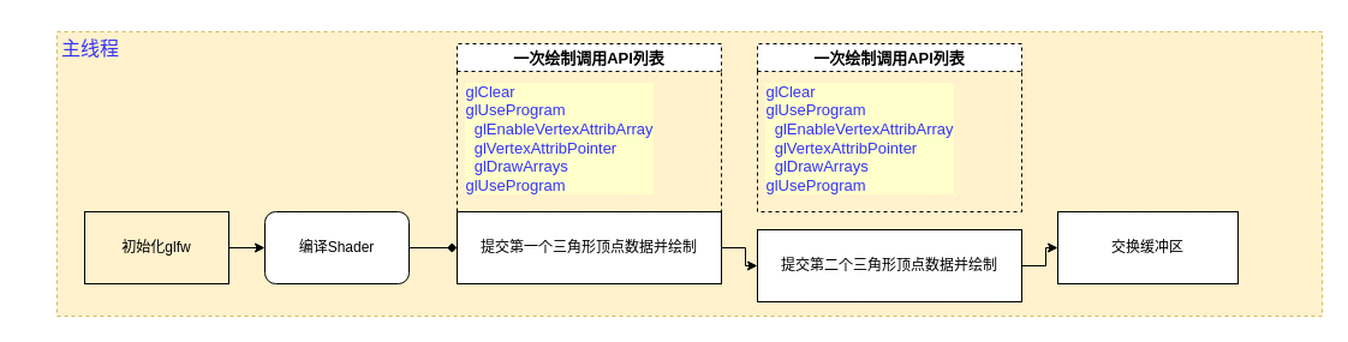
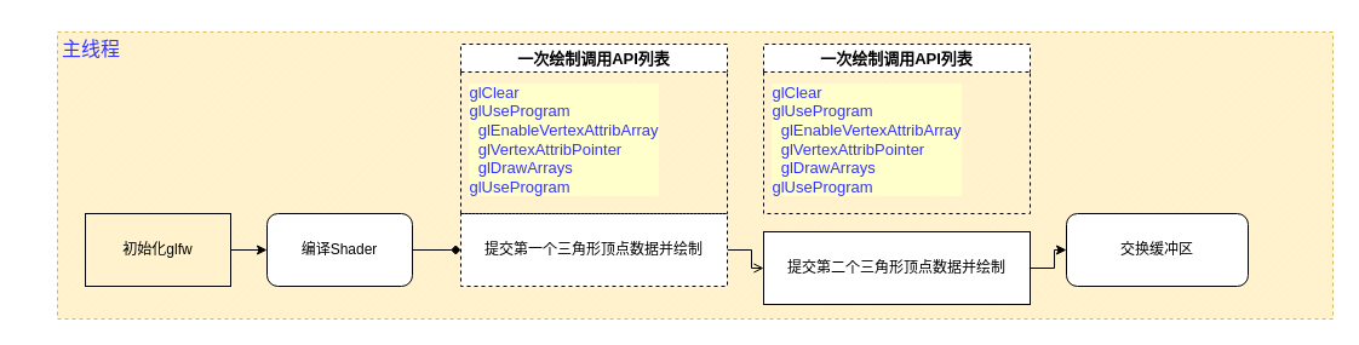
  <mxCell id="0" />
  <mxCell id="1" parent="0" />
  <mxCell id="2" value="" style="verticalLabelPosition=bottom;verticalAlign=top;html=1;shape=mxgraph.basic.patternFillRect;fillStyle=diag;step=5;fillStrokeWidth=0.2;fillStrokeColor=#dddddd;dashed=1;fillColor=#fff2cc;strokeColor=#d6b656;fontSize=13;" vertex="1" parent="1"><mxGeometry x="47" y="26" width="1053" height="237" as="geometry" /></mxCell>
- <mxCell id="3" value="" style="edgeStyle=orthogonalEdgeStyle;rounded=0;orthogonalLoop=1;jettySize=auto;html=1;" parent="1" source="4" target="6" edge="1"><mxGeometry relative="1" as="geometry" /></mxCell>
- <mxCell id="4" value="提交第一个三角形顶点数据并绘制" style="rounded=0;whiteSpace=wrap;html=1;" parent="1" vertex="1"><mxGeometry x="380" y="176" width="220" height="60" as="geometry" /></mxCell>
+ <mxCell id="3" value="" style="edgeStyle=orthogonalEdgeStyle;rounded=0;orthogonalLoop=1;jettySize=auto;html=1;endArrow=open;" parent="1" source="4" target="6" edge="1"><mxGeometry relative="1" as="geometry" /></mxCell>
+ <mxCell id="4" value="提交第一个三角形顶点数据并绘制" style="rounded=0;whiteSpace=wrap;html=1;dashed=1;" parent="1" vertex="1"><mxGeometry x="380" y="176" width="220" height="60" as="geometry" /></mxCell>
  <mxCell id="5" value="" style="edgeStyle=orthogonalEdgeStyle;rounded=0;orthogonalLoop=1;jettySize=auto;html=1;" parent="1" source="6" target="11" edge="1"><mxGeometry relative="1" as="geometry" /></mxCell>
  <mxCell id="6" value="提交第二个三角形顶点数据并绘制" style="rounded=0;whiteSpace=wrap;html=1;" parent="1" vertex="1"><mxGeometry x="630" y="191" width="220" height="60" as="geometry" /></mxCell>
  <mxCell id="7" style="edgeStyle=orthogonalEdgeStyle;rounded=0;orthogonalLoop=1;jettySize=auto;html=1;entryX=0;entryY=0.5;entryDx=0;entryDy=0;" parent="1" source="8" target="10" edge="1"><mxGeometry relative="1" as="geometry" /></mxCell>
  <mxCell id="8" value="初始化glfw" style="rounded=0;whiteSpace=wrap;html=1;fillColor=#fff2cc;" parent="1" vertex="1"><mxGeometry x="70" y="176" width="120" height="60" as="geometry" /></mxCell>
  <mxCell id="9" style="edgeStyle=orthogonalEdgeStyle;rounded=0;orthogonalLoop=1;jettySize=auto;html=1;entryX=0;entryY=0.5;entryDx=0;entryDy=0;endArrow=diamond;" parent="1" source="10" target="4" edge="1"><mxGeometry relative="1" as="geometry" /></mxCell>
  <mxCell id="10" value="编译Shader" style="whiteSpace=wrap;html=1;rounded=1;" parent="1" vertex="1"><mxGeometry x="220" y="176" width="120" height="60" as="geometry" /></mxCell>
- <mxCell id="11" value="交换缓冲区" style="rounded=0;whiteSpace=wrap;html=1;" parent="1" vertex="1"><mxGeometry x="880" y="176" width="150" height="60" as="geometry" /></mxCell>
+ <mxCell id="11" value="交换缓冲区" style="whiteSpace=wrap;html=1;rounded=1;" parent="1" vertex="1"><mxGeometry x="880" y="176" width="150" height="60" as="geometry" /></mxCell>
  <mxCell id="12" value="" style="group;labelBackgroundColor=none;" vertex="1" connectable="0" parent="1"><mxGeometry x="380" y="36" width="220" height="140" as="geometry" /></mxCell>
  <mxCell id="13" value="一次绘制调用API列表" style="swimlane;dashed=1;fontSize=13;" vertex="1" parent="12"><mxGeometry width="220.0" height="140" as="geometry" /></mxCell>
  <mxCell id="14" value="&lt;div style=&quot;text-align: left;&quot;&gt;glClear&lt;/div&gt;&lt;div style=&quot;text-align: left;&quot;&gt;glUseProgram&lt;/div&gt;&lt;div style=&quot;text-align: left;&quot;&gt;&amp;nbsp; glEnableVertexAttribArray&lt;/div&gt;&lt;div style=&quot;text-align: left;&quot;&gt;&amp;nbsp; glVertexAttribPointer&lt;/div&gt;&lt;div style=&quot;text-align: left;&quot;&gt;&amp;nbsp; glDrawArrays&lt;/div&gt;&lt;div style=&quot;text-align: left;&quot;&gt;glUseProgram&lt;/div&gt;" style="text;html=1;align=center;verticalAlign=middle;resizable=0;points=[];autosize=1;strokeColor=none;fillColor=none;fontSize=13;labelBackgroundColor=#FFFFCC;fontColor=#3333FF;" vertex="1" parent="12"><mxGeometry y="29" width="170" height="100" as="geometry" /></mxCell>
  <mxCell id="15" value="" style="group;labelBackgroundColor=none;" vertex="1" connectable="0" parent="1"><mxGeometry x="630" y="36" width="220" height="140" as="geometry" /></mxCell>
  <mxCell id="16" value="一次绘制调用API列表" style="swimlane;dashed=1;fontSize=13;" vertex="1" parent="15"><mxGeometry width="220.0" height="140" as="geometry" /></mxCell>
  <mxCell id="17" value="&lt;div style=&quot;text-align: left;&quot;&gt;glClear&lt;/div&gt;&lt;div style=&quot;text-align: left;&quot;&gt;glUseProgram&lt;/div&gt;&lt;div style=&quot;text-align: left;&quot;&gt;&amp;nbsp; glEnableVertexAttribArray&lt;/div&gt;&lt;div style=&quot;text-align: left;&quot;&gt;&amp;nbsp; glVertexAttribPointer&lt;/div&gt;&lt;div style=&quot;text-align: left;&quot;&gt;&amp;nbsp; glDrawArrays&lt;/div&gt;&lt;div style=&quot;text-align: left;&quot;&gt;glUseProgram&lt;/div&gt;" style="text;html=1;align=center;verticalAlign=middle;resizable=0;points=[];autosize=1;strokeColor=none;fillColor=none;fontSize=13;labelBackgroundColor=#FFFFCC;fontColor=#3333FF;" vertex="1" parent="15"><mxGeometry y="29" width="170" height="100" as="geometry" /></mxCell>
  <mxCell id="18" value="主线程" style="text;html=1;strokeColor=none;fillColor=none;align=center;verticalAlign=middle;whiteSpace=wrap;rounded=0;dashed=1;labelBackgroundColor=none;fontSize=16;fontColor=#3333FF;" vertex="1" parent="1"><mxGeometry x="20" y="20" width="110" height="40" as="geometry" /></mxCell>
